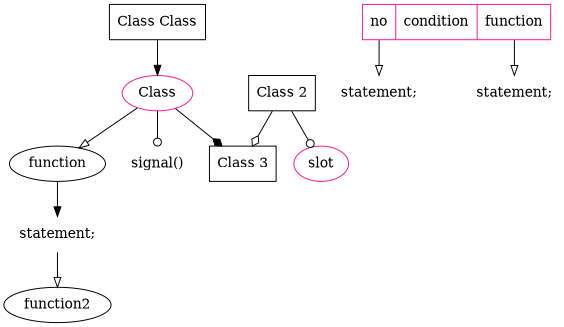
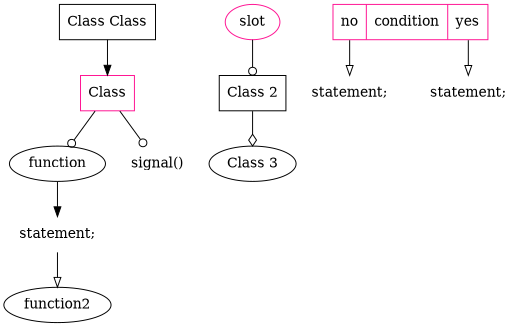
  digraph {
    node [color=black shape=box]
    edge [arrowhead=odot]
    n1 [label="Class Class"]
-   n2 [color=deeppink label=Class shape=ellipse]
-   n3 [label="Class 3"]
+   n2 [color=deeppink label=Class]
+   n3 [label="Class 3" shape=ellipse]
    function [shape=""]
    n5 [label="signal()" shape=none]
    n6 [label="statement;" shape=none]
    n7 [label="Class 2"]
    slot [color=deeppink shape=""]
    function2 [shape=""]
    n10 [color=deeppink label="statement;" shape=none]
    n11 [label="statement;" shape=none]
-   n12 [color=deeppink label="<f0> no | <f1> condition | <f2> function" shape=record]
+   n12 [color=deeppink label="<f0> no | <f1> condition | <f2> yes" shape=record]
    n1 -> n2 [arrowhead=""]
-   n2 -> n3 [arrowhead=diamond]
-   n2 -> function [arrowhead=onormal]
+   n2 -> function
    n2 -> n5
    function -> n6 [arrowhead=""]
    n6 -> function2 [arrowhead=onormal]
    n7 -> n3 [arrowhead=odiamond]
-   n7 -> slot
+   slot -> n7
    n12 -> n10 [arrowhead=onormal tailport=f0]
    n12 -> n11 [arrowhead=onormal tailport=f2]
  }
